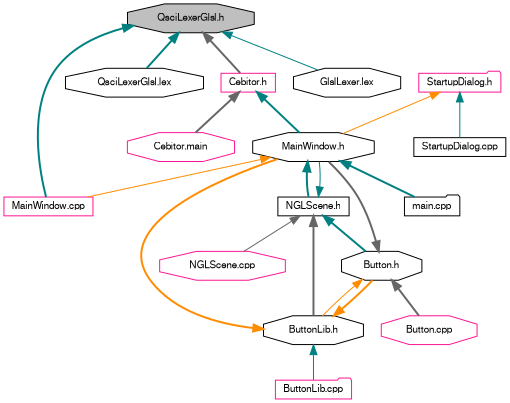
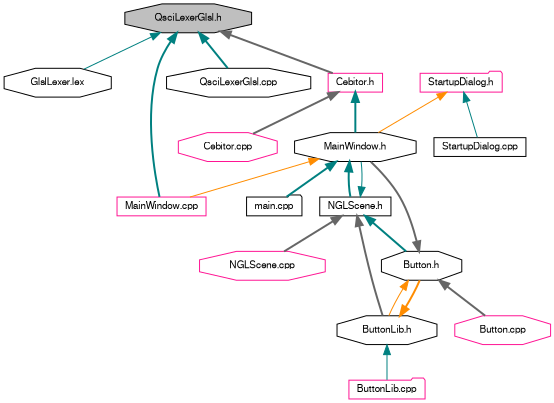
  digraph {
    node [color=black fillcolor=white fontname=FreeSans fontsize=10 shape=octagon style=filled]
    edge [color=teal dir=back fontname=FreeSans fontsize=10 labelfontname=FreeSans labelfontsize=10 style=bold]
    n1 [fillcolor=grey75 fontcolor=black height=0.2 label="QsciLexerGlsl.h" width=0.4]
    n2 [height=0.2 label="GlslLexer.lex" width=0.4]
    n3 [color=deeppink height=0.2 label="MainWindow.cpp" shape=box width=0.4]
-   n4 [height=0.2 label="QsciLexerGlsl.lex" width=0.4]
+   n4 [height=0.2 label="QsciLexerGlsl.cpp" width=0.4]
    n5 [color=deeppink height=0.2 label="Cebitor.h" shape=box width=0.4]
-   n6 [color=deeppink height=0.2 label="Cebitor.main" width=0.4]
+   n6 [color=deeppink height=0.2 label="Cebitor.cpp" width=0.4]
    n7 [height=0.2 label="MainWindow.h" width=0.4]
    n8 [height=0.2 label="main.cpp" shape=folder width=0.4]
    n9 [height=0.2 label="NGLScene.h" shape=box width=0.4]
    n10 [color=deeppink height=0.2 label="NGLScene.cpp" width=0.4]
    n11 [height=0.2 label="ButtonLib.h" width=0.4]
    n12 [height=0.2 label="Button.h" width=0.4]
    n13 [color=deeppink height=0.2 label="StartupDialog.h" shape=folder width=0.4]
    n14 [height=0.2 label="StartupDialog.cpp" shape=box width=0.4]
    n15 [color=deeppink height=0.2 label="ButtonLib.cpp" shape=folder width=0.4]
    n16 [color=deeppink height=0.2 label="Button.cpp" width=0.4]
    n1 -> n2 [style=solid]
    n1 -> n3
    n1 -> n4
    n1 -> n5 [color=gray40]
    n5 -> n6 [color=gray40]
    n5 -> n7
    n7 -> n3 [color=darkorange style=solid]
    n7 -> n8
    n7 -> n9
    n9 -> n7 [style=solid]
-   n9 -> n10 [color=gray40 style=solid]
+   n9 -> n10 [color=gray40]
    n9 -> n11 [color=gray40]
    n9 -> n12
-   n11 -> n7 [color=darkorange]
    n11 -> n12 [color=darkorange]
    n11 -> n15 [style=solid]
    n12 -> n7 [color=gray40]
    n12 -> n11 [color=darkorange style=solid]
    n12 -> n16 [color=gray40]
    n13 -> n7 [color=darkorange style=solid]
    n13 -> n14 [style=solid]
  }
